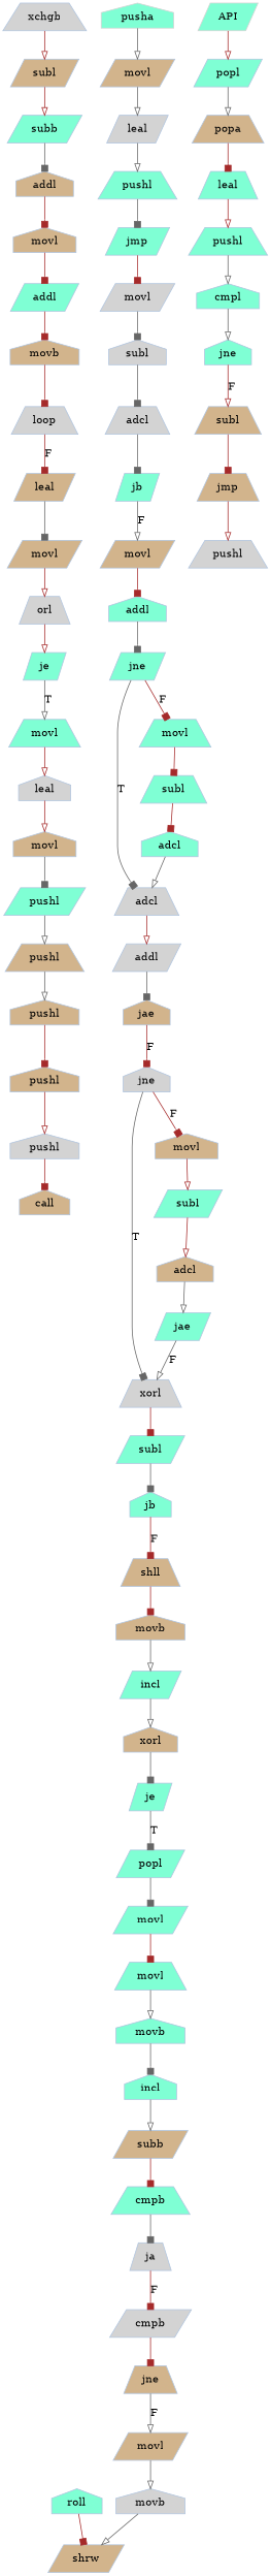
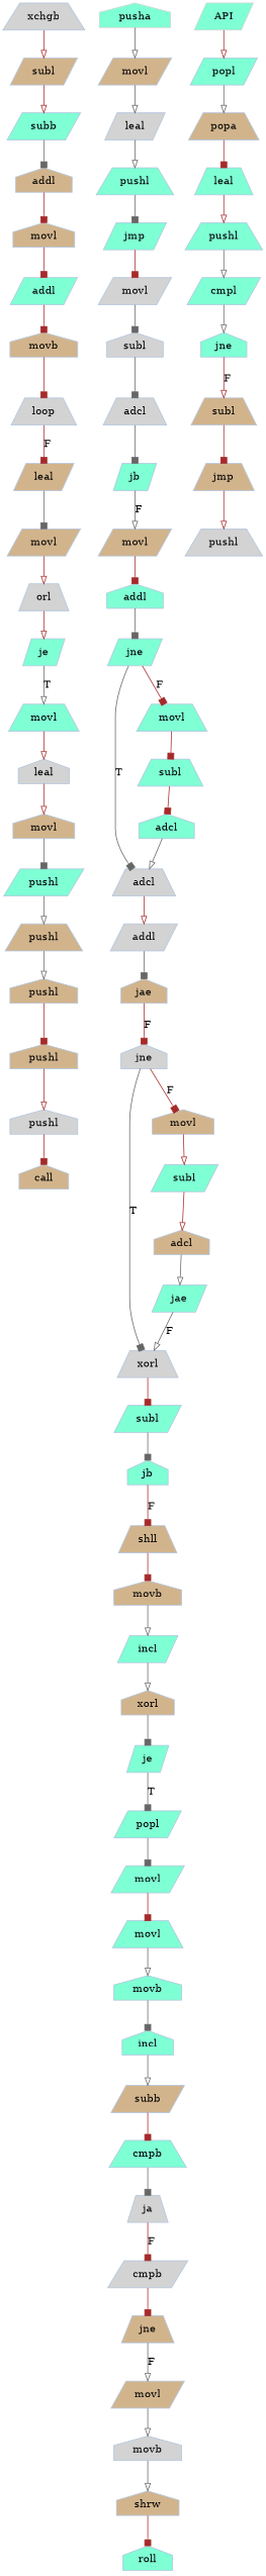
  strict digraph {
    node [color=lightsteelblue fillcolor=aquamarine shape=parallelogram style=filled]
    edge [arrowhead=box color=brown]
    n1 [label=pushl]
    n2 [fillcolor=tan label=pushl shape=trapezium]
    n3 [fillcolor=tan label=pushl shape=house]
    n4 [fillcolor=tan label=pushl shape=house]
    n5 [fillcolor=tan label=movl shape=house]
    n6 [label=subb]
    n7 [fillcolor=tan label=addl shape=house]
    n8 [fillcolor=tan label=movl shape=house]
    n9 [label=addl]
    n10 [fillcolor=tan label=xorl shape=house]
    n11 [label=je]
    n12 [label=popl]
    n13 [label=movl]
    n14 [fillcolor=lightgrey label=xchgb shape=trapezium]
    n15 [fillcolor=tan label=subl]
    n16 [color=lightgrey label=pusha shape=house]
    n17 [fillcolor=tan label=movl]
    n18 [fillcolor=lightgrey label=leal]
    n19 [label=pushl shape=trapezium]
    n20 [fillcolor=tan label=leal]
    n21 [fillcolor=tan label=movl]
    n22 [fillcolor=lightgrey label=orl shape=trapezium]
    n23 [label=je]
    n24 [fillcolor=lightgrey label=pushl shape=house]
    n25 [fillcolor=tan label=call shape=house]
    n26 [label=movl shape=trapezium]
    n27 [fillcolor=lightgrey label=leal shape=house]
    n28 [label=cmpb shape=trapezium]
    n29 [fillcolor=lightgrey label=ja shape=trapezium]
    n30 [fillcolor=lightgrey label=cmpb]
    n31 [fillcolor=tan label=jne shape=trapezium]
    n32 [label=movl shape=trapezium]
    n33 [label=movb shape=house]
    n34 [label=roll shape=house]
    n35 [fillcolor=lightgrey label=subl shape=house]
    n36 [fillcolor=lightgrey label=adcl shape=trapezium]
    n37 [label=jb]
    n38 [fillcolor=tan label=movl]
    n39 [fillcolor=tan label=movl]
    n40 [label=jmp]
    n41 [fillcolor=lightgrey label=movl]
    n42 [fillcolor=tan label=adcl shape=house]
    n43 [label=jae]
    n44 [fillcolor=lightgrey label=xorl shape=trapezium]
    n45 [label=subl]
    n46 [fillcolor=lightgrey label=pushl shape=trapezium]
    n47 [label=popl]
    n48 [fillcolor=tan label=popa shape=trapezium]
    n49 [label=leal shape=trapezium]
    n50 [label=pushl shape=trapezium]
    n51 [fillcolor=tan label=movb shape=house]
    n52 [fillcolor=lightgrey label=loop shape=trapezium]
    n53 [fillcolor=lightgrey label=jne shape=house]
    n54 [fillcolor=tan label=movl shape=house]
    n55 [label=subl]
    n56 [label=jb shape=house]
    n57 [fillcolor=tan label=subl shape=trapezium]
    n58 [fillcolor=tan label=jmp shape=trapezium]
    n59 [fillcolor=lightgrey label=movb shape=house]
-   n60 [fillcolor=tan label=shrw]
+   n60 [fillcolor=tan label=shrw shape=house]
    n61 [label=addl shape=house]
    n62 [label=jne]
    n63 [fillcolor=lightgrey label=adcl shape=trapezium]
    n64 [label=movl shape=trapezium]
    n65 [color=lightgrey label=API]
    n66 [label=incl shape=house]
    n67 [fillcolor=tan label=subb]
    n68 [label=incl]
-   n69 [label=cmpl shape=house]
+   n69 [label=cmpl]
    n70 [label=jne shape=house]
    n71 [fillcolor=tan label=shll shape=trapezium]
    n72 [fillcolor=tan label=movb shape=house]
    n73 [fillcolor=lightgrey label=addl]
    n74 [label=subl shape=trapezium]
    n75 [fillcolor=tan label=jae shape=house]
    n76 [label=adcl shape=house]
    n1 -> n2 [arrowhead=onormal color=gray40]
    n2 -> n3 [arrowhead=onormal color=gray40]
    n3 -> n4
    n4 -> n24 [arrowhead=onormal]
    n5 -> n1 [color=gray40]
    n6 -> n7 [color=gray40]
    n7 -> n8
    n8 -> n9
    n9 -> n51
    n10 -> n11 [color=gray40]
    n11 -> n12 [color=gray40 label=T]
    n12 -> n13 [color=gray40]
    n13 -> n32
    n14 -> n15 [arrowhead=onormal]
    n15 -> n6 [arrowhead=onormal]
    n16 -> n17 [arrowhead=onormal color=gray40]
    n17 -> n18 [arrowhead=onormal color=gray40]
    n18 -> n19 [arrowhead=onormal color=gray40]
    n19 -> n40 [color=gray40]
    n20 -> n21 [color=gray40]
    n21 -> n22 [arrowhead=onormal]
    n22 -> n23 [arrowhead=onormal]
    n23 -> n26 [arrowhead=onormal color=gray40 label=T]
    n24 -> n25
    n26 -> n27 [arrowhead=onormal]
    n27 -> n5 [arrowhead=onormal]
    n28 -> n29 [color=gray40]
    n29 -> n30 [label=F]
    n30 -> n31
    n31 -> n39 [arrowhead=onormal color=gray40 label=F]
    n32 -> n33 [arrowhead=onormal color=gray40]
    n33 -> n66 [color=gray40]
    n35 -> n36 [color=gray40]
    n36 -> n37 [color=gray40]
    n37 -> n38 [arrowhead=onormal color=gray40 label=F]
    n38 -> n61
    n39 -> n59 [arrowhead=onormal color=gray40]
    n40 -> n41
    n41 -> n35 [color=gray40]
    n42 -> n43 [arrowhead=onormal color=gray40]
    n43 -> n44 [arrowhead=onormal color=gray40 label=F]
    n44 -> n45
    n45 -> n56 [color=gray40]
    n47 -> n48 [arrowhead=onormal color=gray40]
    n48 -> n49
    n49 -> n50 [arrowhead=onormal]
    n50 -> n69 [arrowhead=onormal color=gray40]
    n51 -> n52
    n52 -> n20 [label=F]
    n53 -> n44 [color=gray40 label=T]
    n53 -> n54 [label=F]
    n54 -> n55 [arrowhead=onormal]
    n55 -> n42 [arrowhead=onormal]
    n56 -> n71 [label=F]
    n57 -> n58
    n58 -> n46 [arrowhead=onormal]
    n59 -> n60 [arrowhead=onormal color=gray40]
-   n34 -> n60
+   n60 -> n34
    n61 -> n62 [color=gray40]
    n62 -> n63 [color=gray40 label=T]
    n62 -> n64 [label=F]
    n63 -> n73 [arrowhead=onormal]
    n64 -> n74
    n65 -> n47 [arrowhead=onormal]
    n66 -> n67 [arrowhead=onormal color=gray40]
    n67 -> n28
    n68 -> n10 [arrowhead=onormal color=gray40]
    n69 -> n70 [arrowhead=onormal color=gray40]
    n70 -> n57 [arrowhead=onormal label=F]
    n71 -> n72
    n72 -> n68 [arrowhead=onormal color=gray40]
    n73 -> n75 [color=gray40]
    n74 -> n76
    n75 -> n53 [label=F]
    n76 -> n63 [arrowhead=onormal color=gray40]
  }
